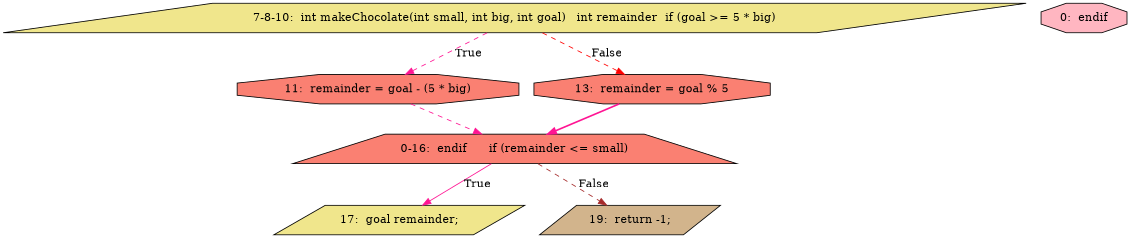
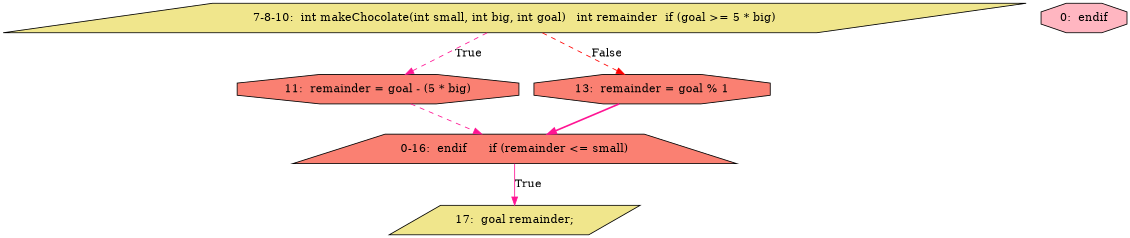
  digraph {
    node [fillcolor=salmon shape=parallelogram style=filled]
    edge [color=deeppink style=dashed]
    n1 [fillcolor=khaki label="7-8-10:  int makeChocolate(int small, int big, int goal)	int remainder	if (goal >= 5 * big)"]
    n2 [label="11:  remainder = goal - (5 * big)" shape=octagon]
-   n3 [label="13:  remainder = goal % 5" shape=octagon]
+   n3 [label="13:  remainder = goal % 1" shape=octagon]
    n4 [label="0-16:  endif	if (remainder <= small)" shape=trapezium]
    n5 [fillcolor=khaki label="17:  goal remainder;"]
-   n6 [fillcolor=tan label="19:  return -1;"]
    n7 [fillcolor=lightpink label="0:  endif" shape=octagon]
    n1 -> n2 [label=True]
    n1 -> n3 [color=red label=False]
    n2 -> n4
    n3 -> n4 [style=bold]
    n4 -> n5 [label=True style=solid]
-   n4 -> n6 [color=brown label=False]
  }
